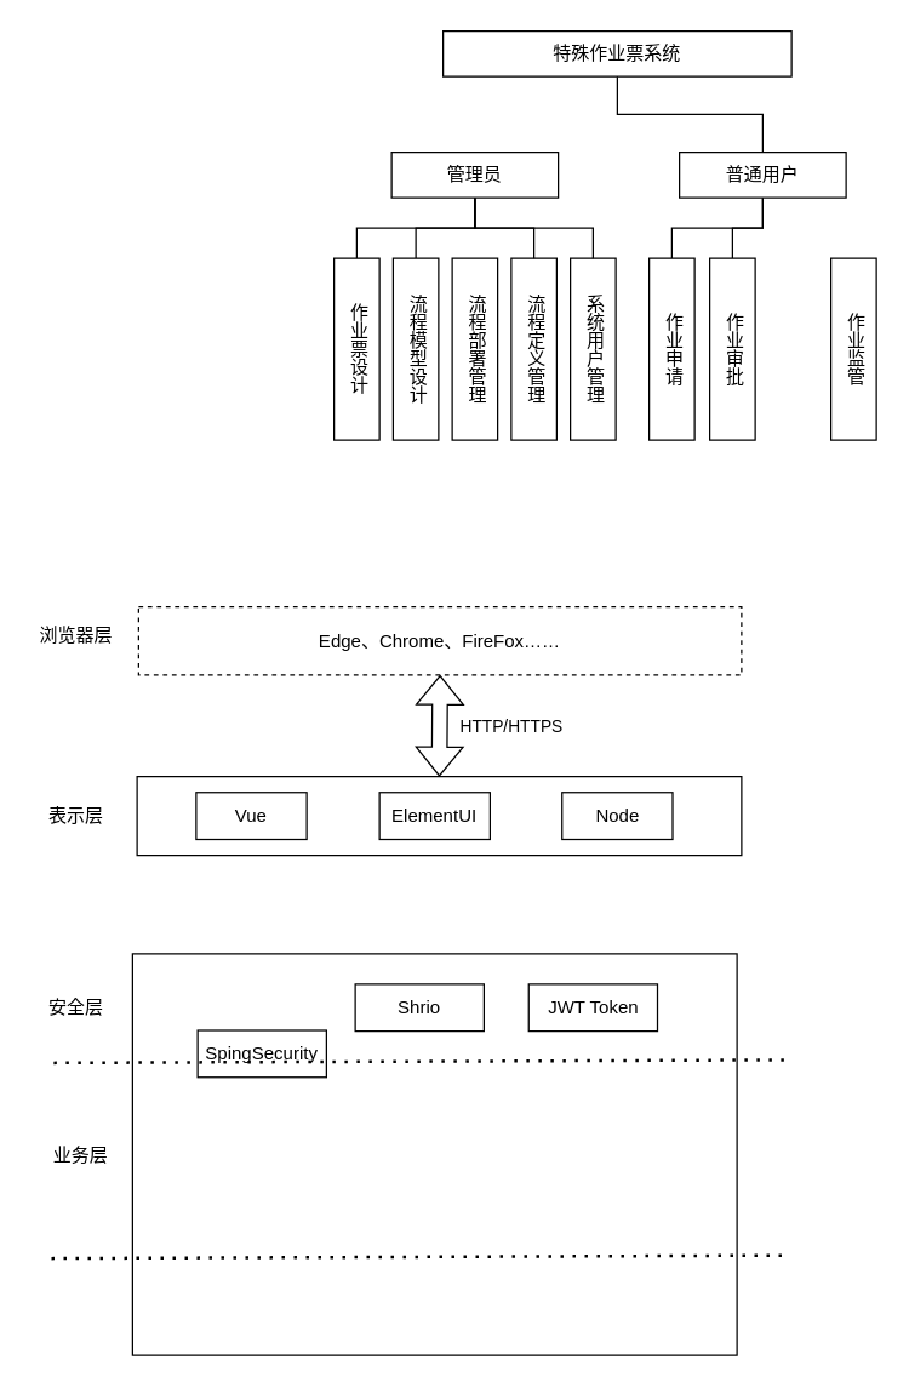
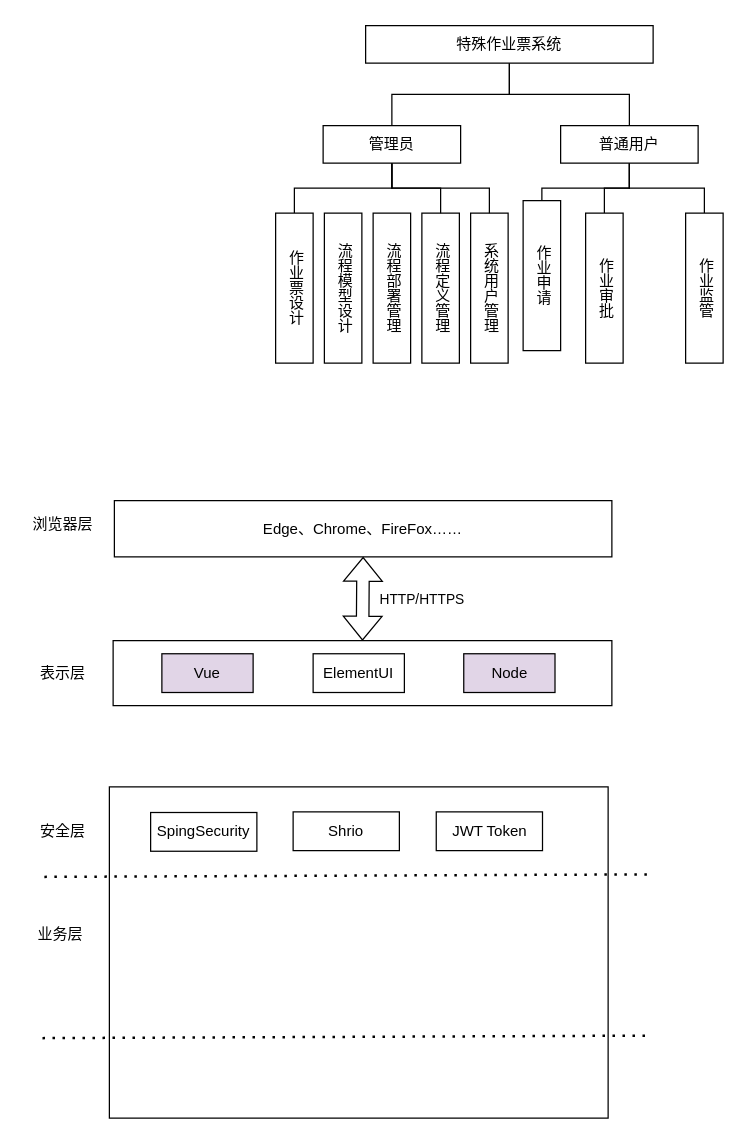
  <mxCell id="0" />
  <mxCell id="1" parent="0" />
  <mxCell id="2" value="" style="edgeStyle=orthogonalEdgeStyle;rounded=0;orthogonalLoop=1;jettySize=auto;html=1;endArrow=none;endFill=0;entryX=0.5;entryY=0;entryDx=0;entryDy=0;" edge="1" parent="1" source="4" target="11"><mxGeometry relative="1" as="geometry" /></mxCell>
+ <mxCell id="3" style="edgeStyle=orthogonalEdgeStyle;rounded=0;orthogonalLoop=1;jettySize=auto;html=1;endArrow=none;endFill=0;" edge="1" parent="1" source="4" target="7"><mxGeometry relative="1" as="geometry" /></mxCell>
  <mxCell id="4" value="特殊作业票系统" style="rounded=0;whiteSpace=wrap;html=1;" vertex="1" parent="1"><mxGeometry x="292" y="20" width="230" height="30" as="geometry" /></mxCell>
- <mxCell id="5" style="edgeStyle=orthogonalEdgeStyle;rounded=0;orthogonalLoop=1;jettySize=auto;html=1;exitX=0.5;exitY=1;exitDx=0;exitDy=0;entryX=0.5;entryY=0;entryDx=0;entryDy=0;endArrow=none;endFill=0;" edge="1" parent="1" source="7" target="12"><mxGeometry relative="1" as="geometry" /></mxCell>
  <mxCell id="6" style="edgeStyle=orthogonalEdgeStyle;rounded=0;orthogonalLoop=1;jettySize=auto;html=1;exitX=0.5;exitY=1;exitDx=0;exitDy=0;entryX=0.5;entryY=0;entryDx=0;entryDy=0;endArrow=none;endFill=0;" edge="1" parent="1" source="7" target="13"><mxGeometry relative="1" as="geometry" /></mxCell>
  <mxCell id="7" value="管理员" style="rounded=0;whiteSpace=wrap;html=1;" vertex="1" parent="1"><mxGeometry x="258" y="100" width="110" height="30" as="geometry" /></mxCell>
+ <mxCell id="8" style="edgeStyle=orthogonalEdgeStyle;rounded=0;orthogonalLoop=1;jettySize=auto;html=1;exitX=0.5;exitY=1;exitDx=0;exitDy=0;entryX=0.5;entryY=0;entryDx=0;entryDy=0;endArrow=none;endFill=0;" edge="1" parent="1" source="11" target="18"><mxGeometry relative="1" as="geometry" /></mxCell>
  <mxCell id="9" style="edgeStyle=orthogonalEdgeStyle;rounded=0;orthogonalLoop=1;jettySize=auto;html=1;exitX=0.5;exitY=1;exitDx=0;exitDy=0;entryX=0.5;entryY=0;entryDx=0;entryDy=0;endArrow=none;endFill=0;" edge="1" parent="1" source="11" target="17"><mxGeometry relative="1" as="geometry" /></mxCell>
  <mxCell id="10" style="edgeStyle=orthogonalEdgeStyle;rounded=0;orthogonalLoop=1;jettySize=auto;html=1;exitX=0.5;exitY=1;exitDx=0;exitDy=0;entryX=0.5;entryY=0;entryDx=0;entryDy=0;endArrow=none;endFill=0;" edge="1" parent="1" source="11" target="16"><mxGeometry relative="1" as="geometry" /></mxCell>
  <mxCell id="11" value="普通用户" style="rounded=0;whiteSpace=wrap;html=1;" vertex="1" parent="1"><mxGeometry x="448" y="100" width="110" height="30" as="geometry" /></mxCell>
  <mxCell id="12" value="流程模型设计" style="rounded=0;whiteSpace=wrap;verticalAlign=middle;textDirection=vertical-lr;labelPosition=center;verticalLabelPosition=middle;align=center;html=1;" vertex="1" parent="1"><mxGeometry x="259" y="170" width="30" height="120" as="geometry" /></mxCell>
  <mxCell id="13" value="作业票设计" style="rounded=0;whiteSpace=wrap;verticalAlign=middle;textDirection=vertical-lr;labelPosition=center;verticalLabelPosition=middle;align=center;html=1;" vertex="1" parent="1"><mxGeometry x="220" y="170" width="30" height="120" as="geometry" /></mxCell>
  <mxCell id="14" value="流程定义管理" style="rounded=0;whiteSpace=wrap;verticalAlign=middle;textDirection=vertical-lr;labelPosition=center;verticalLabelPosition=middle;align=center;html=1;" vertex="1" parent="1"><mxGeometry x="337" y="170" width="30" height="120" as="geometry" /></mxCell>
  <mxCell id="15" value="流程部署管理" style="rounded=0;whiteSpace=wrap;verticalAlign=middle;textDirection=vertical-lr;labelPosition=center;verticalLabelPosition=middle;align=center;html=1;" vertex="1" parent="1"><mxGeometry x="298" y="170" width="30" height="120" as="geometry" /></mxCell>
- <mxCell id="16" value="作业申请" style="rounded=0;whiteSpace=wrap;verticalAlign=middle;textDirection=vertical-lr;labelPosition=center;verticalLabelPosition=middle;align=center;html=1;" vertex="1" parent="1"><mxGeometry x="428" y="170" width="30" height="120" as="geometry" /></mxCell>
+ <mxCell id="16" value="作业申请" style="rounded=0;whiteSpace=wrap;verticalAlign=middle;textDirection=vertical-lr;labelPosition=center;verticalLabelPosition=middle;align=center;html=1;" vertex="1" parent="1"><mxGeometry x="418" y="160" width="30" height="120" as="geometry" /></mxCell>
  <mxCell id="17" value="作业审批" style="rounded=0;whiteSpace=wrap;verticalAlign=middle;textDirection=vertical-lr;labelPosition=center;verticalLabelPosition=middle;align=center;html=1;" vertex="1" parent="1"><mxGeometry x="468" y="170" width="30" height="120" as="geometry" /></mxCell>
  <mxCell id="18" value="作业监管" style="rounded=0;whiteSpace=wrap;verticalAlign=middle;textDirection=vertical-lr;labelPosition=center;verticalLabelPosition=middle;align=center;html=1;" vertex="1" parent="1"><mxGeometry x="548" y="170" width="30" height="120" as="geometry" /></mxCell>
  <mxCell id="19" value="系统用户管理" style="rounded=0;whiteSpace=wrap;verticalAlign=middle;textDirection=vertical-lr;labelPosition=center;verticalLabelPosition=middle;align=center;html=1;" vertex="1" parent="1"><mxGeometry x="376" y="170" width="30" height="120" as="geometry" /></mxCell>
  <mxCell id="20" value="" style="edgeStyle=orthogonalEdgeStyle;rounded=0;orthogonalLoop=1;jettySize=auto;html=1;endArrow=none;endFill=0;entryX=0.5;entryY=0;entryDx=0;entryDy=0;exitX=0.5;exitY=1;exitDx=0;exitDy=0;" edge="1" parent="1" source="7" target="14"><mxGeometry relative="1" as="geometry"><mxPoint x="323" y="140" as="sourcePoint" /><mxPoint x="317" y="170" as="targetPoint" /></mxGeometry></mxCell>
  <mxCell id="21" value="" style="edgeStyle=orthogonalEdgeStyle;rounded=0;orthogonalLoop=1;jettySize=auto;html=1;endArrow=none;endFill=0;entryX=0.5;entryY=0;entryDx=0;entryDy=0;exitX=0.5;exitY=1;exitDx=0;exitDy=0;" edge="1" parent="1" source="7" target="19"><mxGeometry relative="1" as="geometry"><mxPoint x="323" y="140" as="sourcePoint" /><mxPoint x="357" y="170" as="targetPoint" /></mxGeometry></mxCell>
  <mxCell id="22" value="" style="rounded=0;whiteSpace=wrap;html=1;" vertex="1" parent="1"><mxGeometry x="90" y="512" width="399" height="52" as="geometry" /></mxCell>
- <mxCell id="23" value="Edge、Chrome、FireFox……" style="rounded=0;whiteSpace=wrap;html=1;dashed=1;" vertex="1" parent="1"><mxGeometry x="91" y="400" width="398" height="45" as="geometry" /></mxCell>
+ <mxCell id="23" value="Edge、Chrome、FireFox……" style="rounded=0;whiteSpace=wrap;html=1;" vertex="1" parent="1"><mxGeometry x="91" y="400" width="398" height="45" as="geometry" /></mxCell>
  <mxCell id="24" value="浏览器层" style="text;html=1;align=center;verticalAlign=middle;whiteSpace=wrap;rounded=0;" vertex="1" parent="1"><mxGeometry x="20" y="404" width="60" height="30" as="geometry" /></mxCell>
  <mxCell id="25" value="" style="shape=flexArrow;endArrow=classic;startArrow=classic;html=1;rounded=0;entryX=0.5;entryY=1;entryDx=0;entryDy=0;exitX=0.5;exitY=0;exitDx=0;exitDy=0;" edge="1" parent="1" source="22" target="23"><mxGeometry width="100" height="100" relative="1" as="geometry"><mxPoint x="207" y="544" as="sourcePoint" /><mxPoint x="307" y="444" as="targetPoint" /></mxGeometry></mxCell>
  <mxCell id="26" value="HTTP/HTTPS" style="edgeLabel;html=1;align=center;verticalAlign=middle;resizable=0;points=[];" vertex="1" connectable="0" parent="25"><mxGeometry x="0.188" relative="1" as="geometry"><mxPoint x="47" y="6" as="offset" /></mxGeometry></mxCell>
  <mxCell id="27" value="表示层" style="text;html=1;align=center;verticalAlign=middle;whiteSpace=wrap;rounded=0;" vertex="1" parent="1"><mxGeometry x="20" y="522.5" width="60" height="30" as="geometry" /></mxCell>
- <mxCell id="28" value="Vue" style="rounded=0;whiteSpace=wrap;html=1;" vertex="1" parent="1"><mxGeometry x="129" y="522.5" width="73" height="31" as="geometry" /></mxCell>
+ <mxCell id="28" value="Vue" style="rounded=0;whiteSpace=wrap;html=1;fillColor=#e1d5e7;" vertex="1" parent="1"><mxGeometry x="129" y="522.5" width="73" height="31" as="geometry" /></mxCell>
  <mxCell id="29" value="ElementUI" style="rounded=0;whiteSpace=wrap;html=1;" vertex="1" parent="1"><mxGeometry x="250" y="522.5" width="73" height="31" as="geometry" /></mxCell>
- <mxCell id="30" value="Node" style="rounded=0;whiteSpace=wrap;html=1;" vertex="1" parent="1"><mxGeometry x="370.5" y="522.5" width="73" height="31" as="geometry" /></mxCell>
+ <mxCell id="30" value="Node" style="rounded=0;whiteSpace=wrap;html=1;fillColor=#e1d5e7;" vertex="1" parent="1"><mxGeometry x="370.5" y="522.5" width="73" height="31" as="geometry" /></mxCell>
  <mxCell id="31" value="" style="rounded=0;whiteSpace=wrap;html=1;" vertex="1" parent="1"><mxGeometry x="87" y="629" width="399" height="265" as="geometry" /></mxCell>
  <mxCell id="32" value="安全层" style="text;html=1;align=center;verticalAlign=middle;whiteSpace=wrap;rounded=0;" vertex="1" parent="1"><mxGeometry x="20" y="650" width="60" height="30" as="geometry" /></mxCell>
- <mxCell id="33" value="SpingSecurity" style="rounded=0;whiteSpace=wrap;html=1;" vertex="1" parent="1"><mxGeometry x="130" y="679.5" width="85" height="31" as="geometry" /></mxCell>
+ <mxCell id="33" value="SpingSecurity" style="rounded=0;whiteSpace=wrap;html=1;" vertex="1" parent="1"><mxGeometry x="120" y="649.5" width="85" height="31" as="geometry" /></mxCell>
  <mxCell id="34" value="Shrio" style="rounded=0;whiteSpace=wrap;html=1;" vertex="1" parent="1"><mxGeometry x="234" y="649" width="85" height="31" as="geometry" /></mxCell>
  <mxCell id="35" value="JWT Token" style="rounded=0;whiteSpace=wrap;html=1;" vertex="1" parent="1"><mxGeometry x="348.5" y="649" width="85" height="31" as="geometry" /></mxCell>
  <mxCell id="36" value="" style="endArrow=none;dashed=1;html=1;dashPattern=1 3;strokeWidth=2;rounded=0;" edge="1" parent="1"><mxGeometry width="50" height="50" relative="1" as="geometry"><mxPoint x="35" y="701" as="sourcePoint" /><mxPoint x="521" y="699" as="targetPoint" /></mxGeometry></mxCell>
  <mxCell id="37" value="" style="endArrow=none;dashed=1;html=1;dashPattern=1 3;strokeWidth=2;rounded=0;" edge="1" parent="1"><mxGeometry width="50" height="50" relative="1" as="geometry"><mxPoint x="33.5" y="830" as="sourcePoint" /><mxPoint x="519.5" y="828" as="targetPoint" /></mxGeometry></mxCell>
- <mxCell id="38" value="业务层" style="text;html=1;align=center;verticalAlign=middle;whiteSpace=wrap;rounded=0;" vertex="1" parent="1"><mxGeometry x="23" y="746.5" width="60" height="30" as="geometry" /></mxCell>
+ <mxCell id="38" value="业务层" style="text;html=1;align=center;verticalAlign=middle;whiteSpace=wrap;rounded=0;" vertex="1" parent="1"><mxGeometry x="18" y="731.5" width="60" height="30" as="geometry" /></mxCell>
